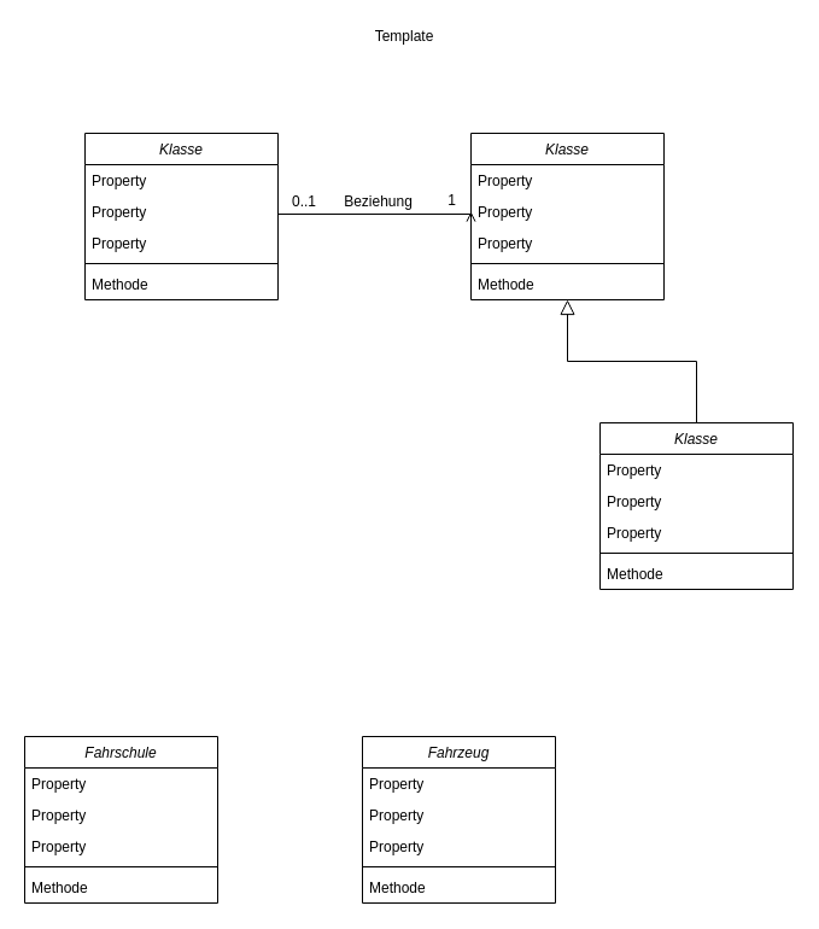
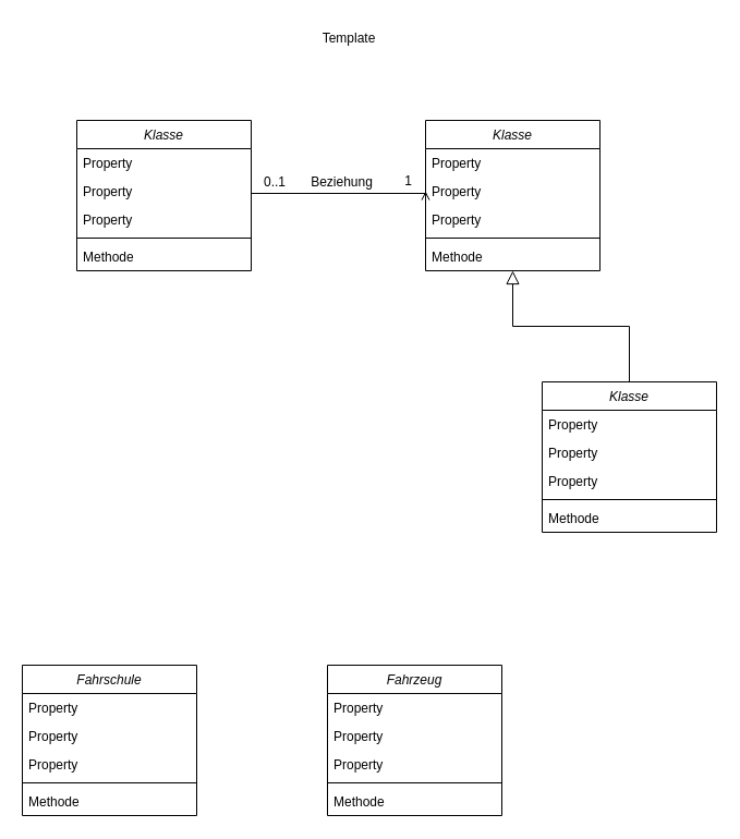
  <mxCell id="0" />
  <mxCell id="1" parent="0" />
  <mxCell id="2" value="Klasse" style="swimlane;fontStyle=2;align=center;verticalAlign=top;childLayout=stackLayout;horizontal=1;startSize=26;horizontalStack=0;resizeParent=1;resizeLast=0;collapsible=1;marginBottom=0;rounded=0;shadow=0;strokeWidth=1;" parent="1" vertex="1"><mxGeometry x="70" y="110" width="160" height="138" as="geometry"><mxRectangle x="230" y="140" width="160" height="26" as="alternateBounds" /></mxGeometry></mxCell>
  <mxCell id="3" value="Property" style="text;align=left;verticalAlign=top;spacingLeft=4;spacingRight=4;overflow=hidden;rotatable=0;points=[[0,0.5],[1,0.5]];portConstraint=eastwest;" parent="2" vertex="1"><mxGeometry y="26" width="160" height="26" as="geometry" /></mxCell>
  <mxCell id="4" value="Property" style="text;align=left;verticalAlign=top;spacingLeft=4;spacingRight=4;overflow=hidden;rotatable=0;points=[[0,0.5],[1,0.5]];portConstraint=eastwest;rounded=0;shadow=0;html=0;" parent="2" vertex="1"><mxGeometry y="52" width="160" height="26" as="geometry" /></mxCell>
  <mxCell id="5" value="Property" style="text;align=left;verticalAlign=top;spacingLeft=4;spacingRight=4;overflow=hidden;rotatable=0;points=[[0,0.5],[1,0.5]];portConstraint=eastwest;rounded=0;shadow=0;html=0;" parent="2" vertex="1"><mxGeometry y="78" width="160" height="26" as="geometry" /></mxCell>
  <mxCell id="6" value="" style="line;html=1;strokeWidth=1;align=left;verticalAlign=middle;spacingTop=-1;spacingLeft=3;spacingRight=3;rotatable=0;labelPosition=right;points=[];portConstraint=eastwest;" parent="2" vertex="1"><mxGeometry y="104" width="160" height="8" as="geometry" /></mxCell>
  <mxCell id="7" value="Methode" style="text;align=left;verticalAlign=top;spacingLeft=4;spacingRight=4;overflow=hidden;rotatable=0;points=[[0,0.5],[1,0.5]];portConstraint=eastwest;" parent="2" vertex="1"><mxGeometry y="112" width="160" height="26" as="geometry" /></mxCell>
  <mxCell id="8" value="Klasse" style="swimlane;fontStyle=2;align=center;verticalAlign=top;childLayout=stackLayout;horizontal=1;startSize=26;horizontalStack=0;resizeParent=1;resizeLast=0;collapsible=1;marginBottom=0;rounded=0;shadow=0;strokeWidth=1;" parent="1" vertex="1"><mxGeometry x="390" y="110" width="160" height="138" as="geometry"><mxRectangle x="230" y="140" width="160" height="26" as="alternateBounds" /></mxGeometry></mxCell>
  <mxCell id="9" value="Property" style="text;align=left;verticalAlign=top;spacingLeft=4;spacingRight=4;overflow=hidden;rotatable=0;points=[[0,0.5],[1,0.5]];portConstraint=eastwest;" parent="8" vertex="1"><mxGeometry y="26" width="160" height="26" as="geometry" /></mxCell>
  <mxCell id="10" value="Property" style="text;align=left;verticalAlign=top;spacingLeft=4;spacingRight=4;overflow=hidden;rotatable=0;points=[[0,0.5],[1,0.5]];portConstraint=eastwest;rounded=0;shadow=0;html=0;" parent="8" vertex="1"><mxGeometry y="52" width="160" height="26" as="geometry" /></mxCell>
  <mxCell id="11" value="Property" style="text;align=left;verticalAlign=top;spacingLeft=4;spacingRight=4;overflow=hidden;rotatable=0;points=[[0,0.5],[1,0.5]];portConstraint=eastwest;rounded=0;shadow=0;html=0;" parent="8" vertex="1"><mxGeometry y="78" width="160" height="26" as="geometry" /></mxCell>
  <mxCell id="12" value="" style="line;html=1;strokeWidth=1;align=left;verticalAlign=middle;spacingTop=-1;spacingLeft=3;spacingRight=3;rotatable=0;labelPosition=right;points=[];portConstraint=eastwest;" parent="8" vertex="1"><mxGeometry y="104" width="160" height="8" as="geometry" /></mxCell>
  <mxCell id="13" value="Methode" style="text;align=left;verticalAlign=top;spacingLeft=4;spacingRight=4;overflow=hidden;rotatable=0;points=[[0,0.5],[1,0.5]];portConstraint=eastwest;" parent="8" vertex="1"><mxGeometry y="112" width="160" height="26" as="geometry" /></mxCell>
  <mxCell id="14" value="" style="endArrow=open;shadow=0;strokeWidth=1;rounded=0;curved=0;endFill=1;edgeStyle=elbowEdgeStyle;elbow=vertical;entryX=0;entryY=0.5;entryDx=0;entryDy=0;exitX=1;exitY=0.5;exitDx=0;exitDy=0;" parent="1" source="2" target="10" edge="1"><mxGeometry x="0.5" y="41" relative="1" as="geometry"><mxPoint x="250" y="150" as="sourcePoint" /><mxPoint x="371.5" y="178.66" as="targetPoint" /><mxPoint x="-40" y="32" as="offset" /></mxGeometry></mxCell>
  <mxCell id="15" value="0..1" style="resizable=0;align=left;verticalAlign=bottom;labelBackgroundColor=none;fontSize=12;" parent="14" connectable="0" vertex="1"><mxGeometry x="-1" relative="1" as="geometry"><mxPoint x="10" y="-4" as="offset" /></mxGeometry></mxCell>
  <mxCell id="16" value="1" style="resizable=0;align=right;verticalAlign=bottom;labelBackgroundColor=none;fontSize=12;" parent="14" connectable="0" vertex="1"><mxGeometry x="1" relative="1" as="geometry"><mxPoint x="-11" y="-1" as="offset" /></mxGeometry></mxCell>
  <mxCell id="17" value="Beziehung" style="text;html=1;resizable=0;points=[];;align=center;verticalAlign=middle;labelBackgroundColor=none;rounded=0;shadow=0;strokeWidth=1;fontSize=12;" parent="14" vertex="1" connectable="0"><mxGeometry x="0.5" y="49" relative="1" as="geometry"><mxPoint x="-39" y="38" as="offset" /></mxGeometry></mxCell>
  <mxCell id="18" value="" style="endArrow=block;endSize=10;endFill=0;shadow=0;strokeWidth=1;rounded=0;curved=0;edgeStyle=elbowEdgeStyle;elbow=vertical;exitX=0.5;exitY=0;exitDx=0;exitDy=0;" parent="1" source="19" edge="1"><mxGeometry width="160" relative="1" as="geometry"><mxPoint x="580" y="330" as="sourcePoint" /><mxPoint x="470" y="248" as="targetPoint" /></mxGeometry></mxCell>
  <mxCell id="19" value="Klasse" style="swimlane;fontStyle=2;align=center;verticalAlign=top;childLayout=stackLayout;horizontal=1;startSize=26;horizontalStack=0;resizeParent=1;resizeLast=0;collapsible=1;marginBottom=0;rounded=0;shadow=0;strokeWidth=1;" parent="1" vertex="1"><mxGeometry x="497" y="350" width="160" height="138" as="geometry"><mxRectangle x="230" y="140" width="160" height="26" as="alternateBounds" /></mxGeometry></mxCell>
  <mxCell id="20" value="Property" style="text;align=left;verticalAlign=top;spacingLeft=4;spacingRight=4;overflow=hidden;rotatable=0;points=[[0,0.5],[1,0.5]];portConstraint=eastwest;" parent="19" vertex="1"><mxGeometry y="26" width="160" height="26" as="geometry" /></mxCell>
  <mxCell id="21" value="Property" style="text;align=left;verticalAlign=top;spacingLeft=4;spacingRight=4;overflow=hidden;rotatable=0;points=[[0,0.5],[1,0.5]];portConstraint=eastwest;rounded=0;shadow=0;html=0;" parent="19" vertex="1"><mxGeometry y="52" width="160" height="26" as="geometry" /></mxCell>
  <mxCell id="22" value="Property" style="text;align=left;verticalAlign=top;spacingLeft=4;spacingRight=4;overflow=hidden;rotatable=0;points=[[0,0.5],[1,0.5]];portConstraint=eastwest;rounded=0;shadow=0;html=0;" parent="19" vertex="1"><mxGeometry y="78" width="160" height="26" as="geometry" /></mxCell>
  <mxCell id="23" value="" style="line;html=1;strokeWidth=1;align=left;verticalAlign=middle;spacingTop=-1;spacingLeft=3;spacingRight=3;rotatable=0;labelPosition=right;points=[];portConstraint=eastwest;" parent="19" vertex="1"><mxGeometry y="104" width="160" height="8" as="geometry" /></mxCell>
  <mxCell id="24" value="Methode" style="text;align=left;verticalAlign=top;spacingLeft=4;spacingRight=4;overflow=hidden;rotatable=0;points=[[0,0.5],[1,0.5]];portConstraint=eastwest;" parent="19" vertex="1"><mxGeometry y="112" width="160" height="26" as="geometry" /></mxCell>
- <mxCell id="25" value="Template" style="text;strokeColor=none;align=center;fillColor=none;html=1;verticalAlign=middle;whiteSpace=wrap;rounded=0;" parent="1" vertex="1"><mxGeometry x="305" y="15" width="60" height="30" as="geometry" /></mxCell>
+ <mxCell id="25" value="Template" style="text;strokeColor=none;align=center;fillColor=none;html=1;verticalAlign=middle;whiteSpace=wrap;rounded=0;" parent="1" vertex="1"><mxGeometry x="290" y="20" width="60" height="30" as="geometry" /></mxCell>
  <mxCell id="26" value="Fahrschule" style="swimlane;fontStyle=2;align=center;verticalAlign=top;childLayout=stackLayout;horizontal=1;startSize=26;horizontalStack=0;resizeParent=1;resizeLast=0;collapsible=1;marginBottom=0;rounded=0;shadow=0;strokeWidth=1;" vertex="1" parent="1"><mxGeometry x="20" y="610" width="160" height="138" as="geometry"><mxRectangle x="230" y="140" width="160" height="26" as="alternateBounds" /></mxGeometry></mxCell>
  <mxCell id="27" value="Property" style="text;align=left;verticalAlign=top;spacingLeft=4;spacingRight=4;overflow=hidden;rotatable=0;points=[[0,0.5],[1,0.5]];portConstraint=eastwest;" vertex="1" parent="26"><mxGeometry y="26" width="160" height="26" as="geometry" /></mxCell>
  <mxCell id="28" value="Property" style="text;align=left;verticalAlign=top;spacingLeft=4;spacingRight=4;overflow=hidden;rotatable=0;points=[[0,0.5],[1,0.5]];portConstraint=eastwest;rounded=0;shadow=0;html=0;" vertex="1" parent="26"><mxGeometry y="52" width="160" height="26" as="geometry" /></mxCell>
  <mxCell id="29" value="Property" style="text;align=left;verticalAlign=top;spacingLeft=4;spacingRight=4;overflow=hidden;rotatable=0;points=[[0,0.5],[1,0.5]];portConstraint=eastwest;rounded=0;shadow=0;html=0;" vertex="1" parent="26"><mxGeometry y="78" width="160" height="26" as="geometry" /></mxCell>
  <mxCell id="30" value="" style="line;html=1;strokeWidth=1;align=left;verticalAlign=middle;spacingTop=-1;spacingLeft=3;spacingRight=3;rotatable=0;labelPosition=right;points=[];portConstraint=eastwest;" vertex="1" parent="26"><mxGeometry y="104" width="160" height="8" as="geometry" /></mxCell>
  <mxCell id="31" value="Methode" style="text;align=left;verticalAlign=top;spacingLeft=4;spacingRight=4;overflow=hidden;rotatable=0;points=[[0,0.5],[1,0.5]];portConstraint=eastwest;" vertex="1" parent="26"><mxGeometry y="112" width="160" height="26" as="geometry" /></mxCell>
  <mxCell id="32" value="Fahrzeug" style="swimlane;fontStyle=2;align=center;verticalAlign=top;childLayout=stackLayout;horizontal=1;startSize=26;horizontalStack=0;resizeParent=1;resizeLast=0;collapsible=1;marginBottom=0;rounded=0;shadow=0;strokeWidth=1;" vertex="1" parent="1"><mxGeometry x="300" y="610" width="160" height="138" as="geometry"><mxRectangle x="230" y="140" width="160" height="26" as="alternateBounds" /></mxGeometry></mxCell>
  <mxCell id="33" value="Property" style="text;align=left;verticalAlign=top;spacingLeft=4;spacingRight=4;overflow=hidden;rotatable=0;points=[[0,0.5],[1,0.5]];portConstraint=eastwest;" vertex="1" parent="32"><mxGeometry y="26" width="160" height="26" as="geometry" /></mxCell>
  <mxCell id="34" value="Property" style="text;align=left;verticalAlign=top;spacingLeft=4;spacingRight=4;overflow=hidden;rotatable=0;points=[[0,0.5],[1,0.5]];portConstraint=eastwest;rounded=0;shadow=0;html=0;" vertex="1" parent="32"><mxGeometry y="52" width="160" height="26" as="geometry" /></mxCell>
  <mxCell id="35" value="Property" style="text;align=left;verticalAlign=top;spacingLeft=4;spacingRight=4;overflow=hidden;rotatable=0;points=[[0,0.5],[1,0.5]];portConstraint=eastwest;rounded=0;shadow=0;html=0;" vertex="1" parent="32"><mxGeometry y="78" width="160" height="26" as="geometry" /></mxCell>
  <mxCell id="36" value="" style="line;html=1;strokeWidth=1;align=left;verticalAlign=middle;spacingTop=-1;spacingLeft=3;spacingRight=3;rotatable=0;labelPosition=right;points=[];portConstraint=eastwest;" vertex="1" parent="32"><mxGeometry y="104" width="160" height="8" as="geometry" /></mxCell>
  <mxCell id="37" value="Methode" style="text;align=left;verticalAlign=top;spacingLeft=4;spacingRight=4;overflow=hidden;rotatable=0;points=[[0,0.5],[1,0.5]];portConstraint=eastwest;" vertex="1" parent="32"><mxGeometry y="112" width="160" height="26" as="geometry" /></mxCell>
